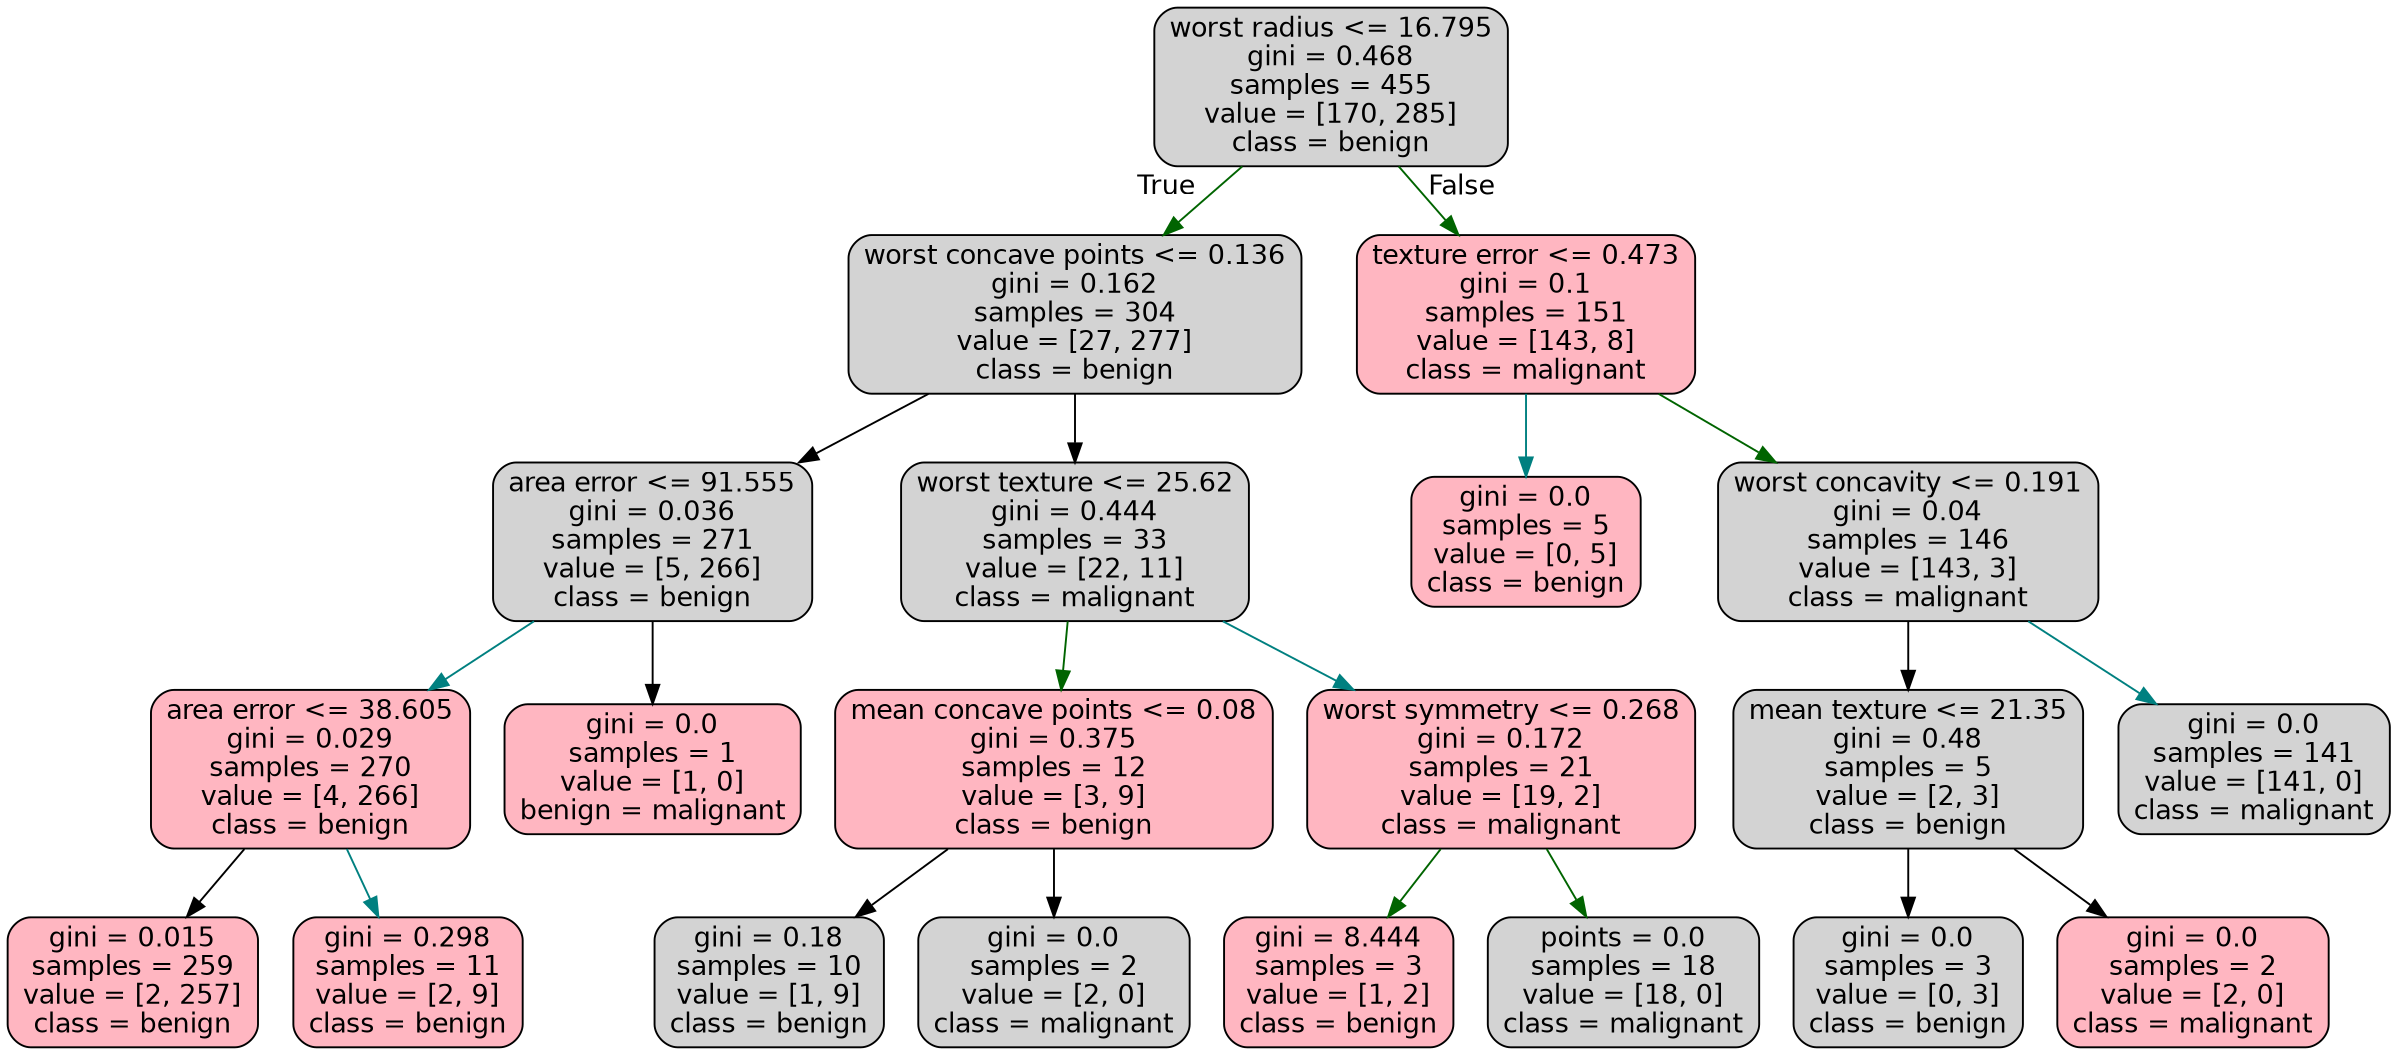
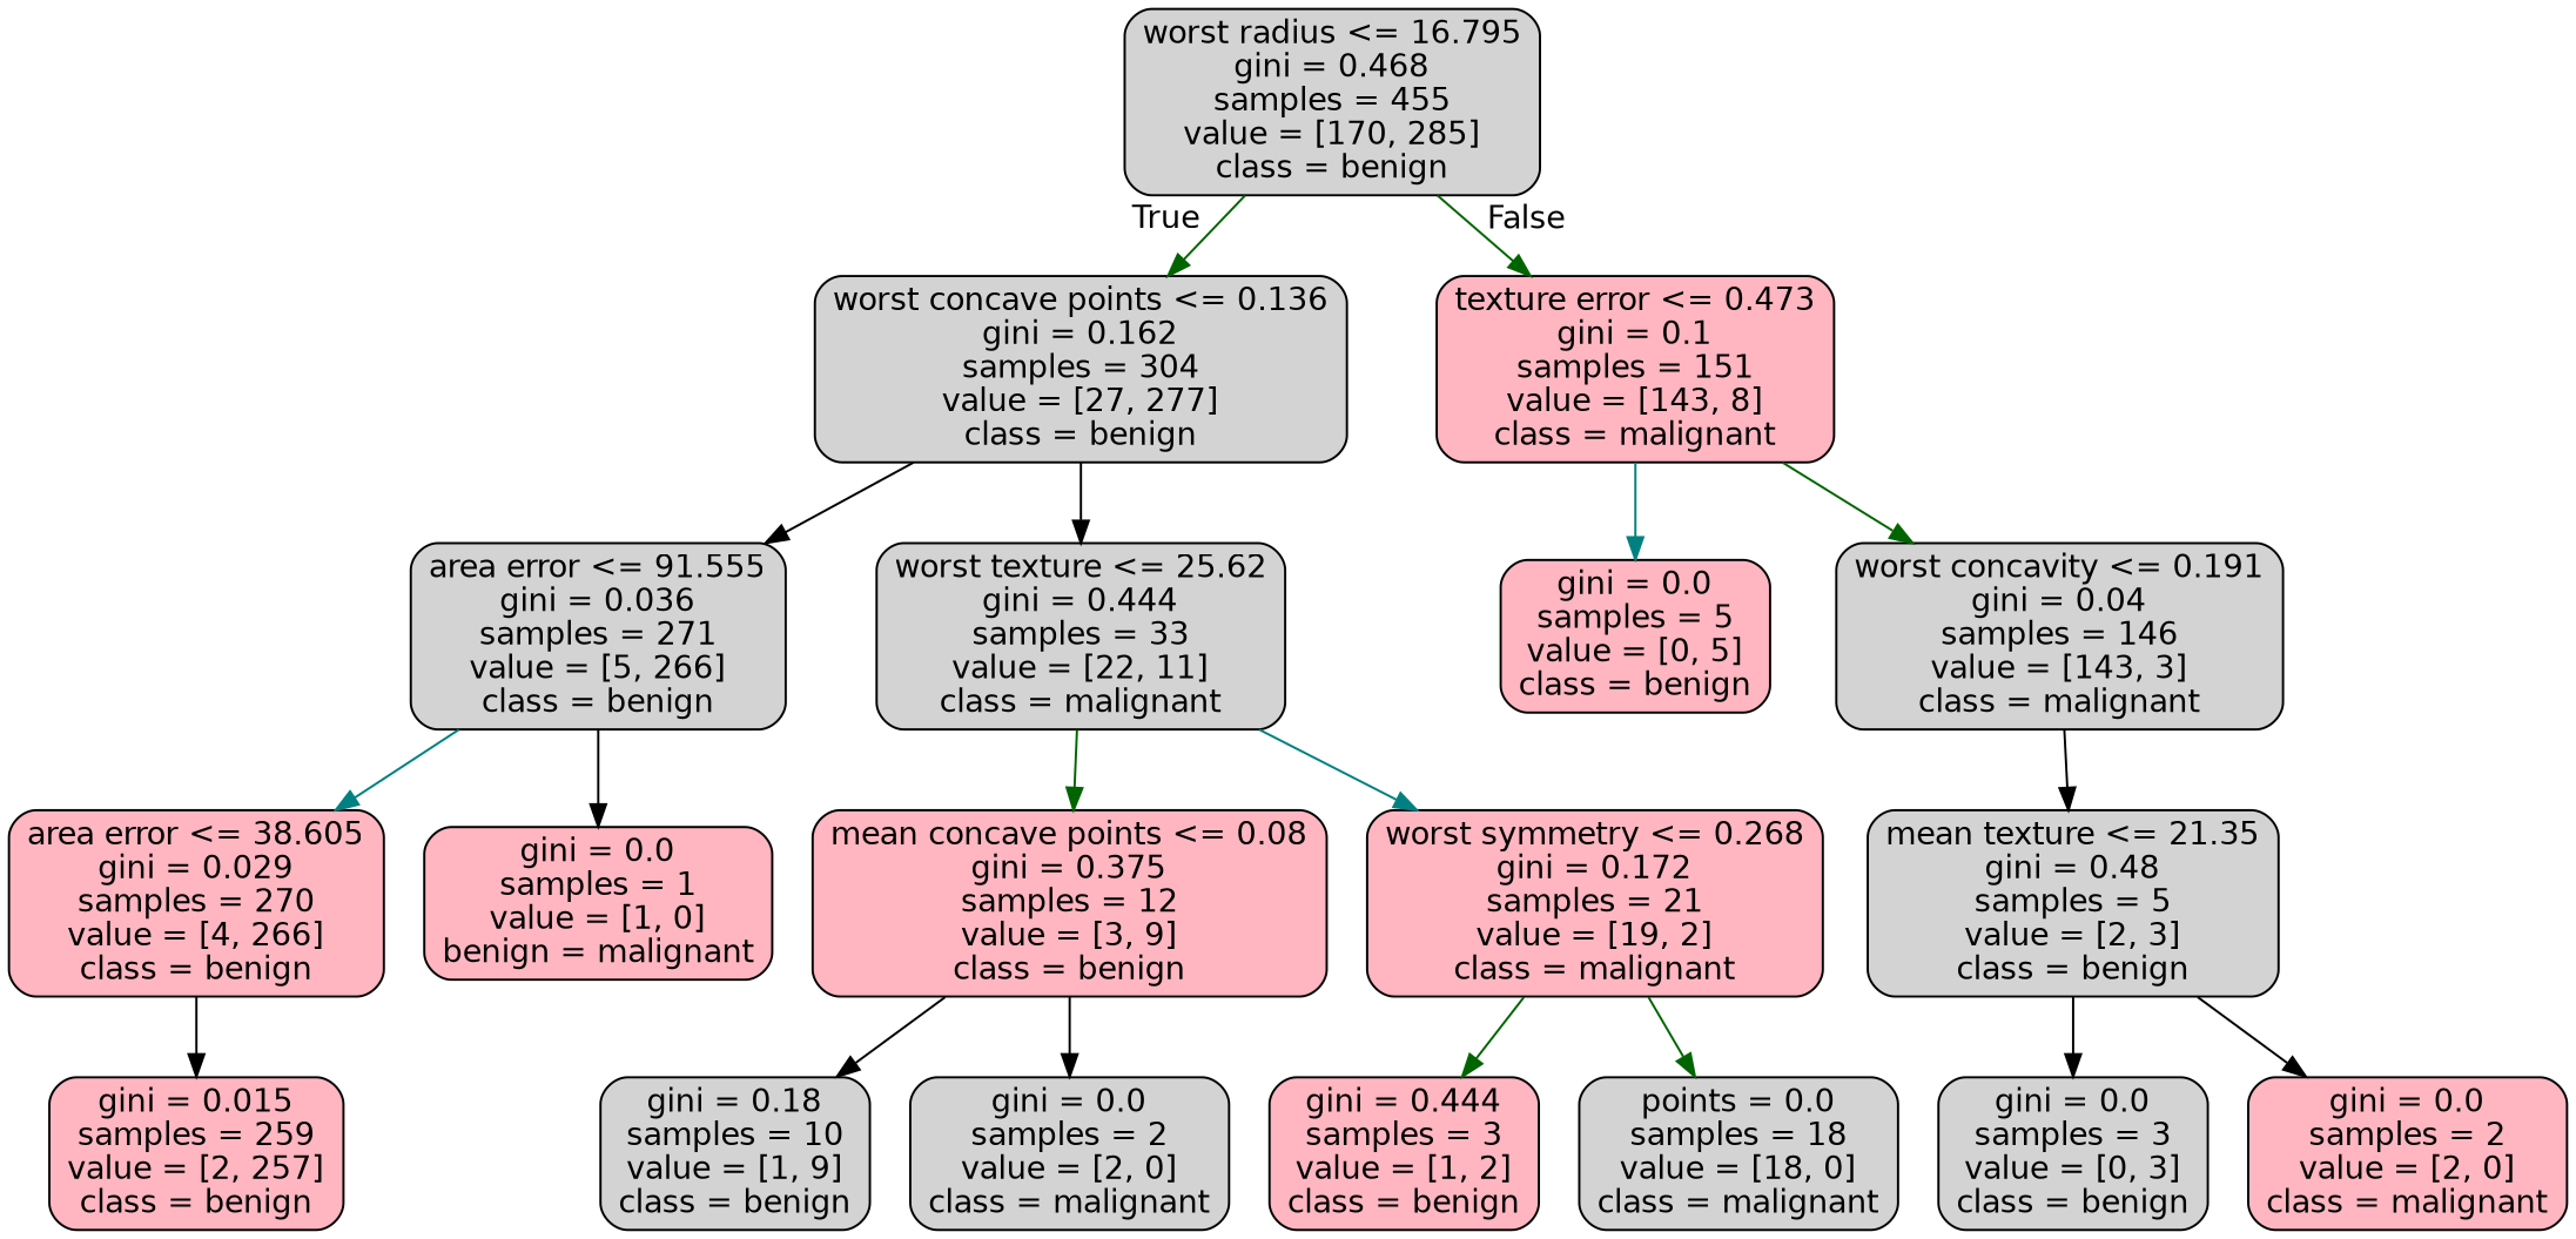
  digraph {
    node [color=black fillcolor=lightgrey fontname=helvetica shape=box style="filled, rounded"]
    edge [color=black fontname=helvetica]
    n1 [label="worst radius <= 16.795\ngini = 0.468\nsamples = 455\nvalue = [170, 285]\nclass = benign"]
    n2 [label="worst concave points <= 0.136\ngini = 0.162\nsamples = 304\nvalue = [27, 277]\nclass = benign"]
    n3 [fillcolor=lightpink label="texture error <= 0.473\ngini = 0.1\nsamples = 151\nvalue = [143, 8]\nclass = malignant"]
    n4 [label="area error <= 91.555\ngini = 0.036\nsamples = 271\nvalue = [5, 266]\nclass = benign"]
    n5 [label="worst texture <= 25.62\ngini = 0.444\nsamples = 33\nvalue = [22, 11]\nclass = malignant"]
    n6 [fillcolor=lightpink label="gini = 0.0\nsamples = 5\nvalue = [0, 5]\nclass = benign"]
    n7 [label="worst concavity <= 0.191\ngini = 0.04\nsamples = 146\nvalue = [143, 3]\nclass = malignant"]
    n8 [fillcolor=lightpink label="area error <= 38.605\ngini = 0.029\nsamples = 270\nvalue = [4, 266]\nclass = benign"]
    n9 [fillcolor=lightpink label="gini = 0.0\nsamples = 1\nvalue = [1, 0]\nbenign = malignant"]
    n10 [fillcolor=lightpink label="mean concave points <= 0.08\ngini = 0.375\nsamples = 12\nvalue = [3, 9]\nclass = benign"]
    n11 [fillcolor=lightpink label="worst symmetry <= 0.268\ngini = 0.172\nsamples = 21\nvalue = [19, 2]\nclass = malignant"]
    n12 [fillcolor=lightpink label="gini = 0.015\nsamples = 259\nvalue = [2, 257]\nclass = benign"]
-   n13 [fillcolor=lightpink label="gini = 0.298\nsamples = 11\nvalue = [2, 9]\nclass = benign"]
    n14 [label="gini = 0.18\nsamples = 10\nvalue = [1, 9]\nclass = benign"]
    n15 [label="gini = 0.0\nsamples = 2\nvalue = [2, 0]\nclass = malignant"]
-   n16 [fillcolor=lightpink label="gini = 8.444\nsamples = 3\nvalue = [1, 2]\nclass = benign"]
+   n16 [fillcolor=lightpink label="gini = 0.444\nsamples = 3\nvalue = [1, 2]\nclass = benign"]
    n17 [label="points = 0.0\nsamples = 18\nvalue = [18, 0]\nclass = malignant"]
    n18 [label="mean texture <= 21.35\ngini = 0.48\nsamples = 5\nvalue = [2, 3]\nclass = benign"]
-   n19 [label="gini = 0.0\nsamples = 141\nvalue = [141, 0]\nclass = malignant"]
    n20 [label="gini = 0.0\nsamples = 3\nvalue = [0, 3]\nclass = benign"]
    n21 [fillcolor=lightpink label="gini = 0.0\nsamples = 2\nvalue = [2, 0]\nclass = malignant"]
    n1 -> n2 [color=darkgreen headlabel=True labelangle=45 labeldistance=2.5]
    n1 -> n3 [color=darkgreen headlabel=False labelangle=-45 labeldistance=2.5]
    n2 -> n4
    n2 -> n5
    n3 -> n6 [color=teal]
    n3 -> n7 [color=darkgreen]
    n4 -> n8 [color=teal]
    n4 -> n9
    n5 -> n10 [color=darkgreen]
    n5 -> n11 [color=teal]
    n7 -> n18
-   n7 -> n19 [color=teal]
    n8 -> n12
-   n8 -> n13 [color=teal]
    n10 -> n14
    n10 -> n15
    n11 -> n16 [color=darkgreen]
    n11 -> n17 [color=darkgreen]
    n18 -> n20
    n18 -> n21
  }
